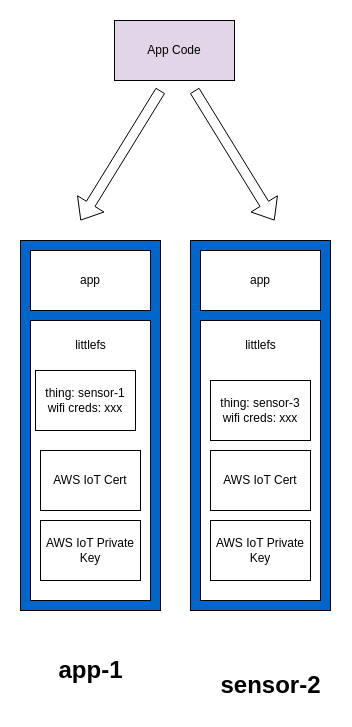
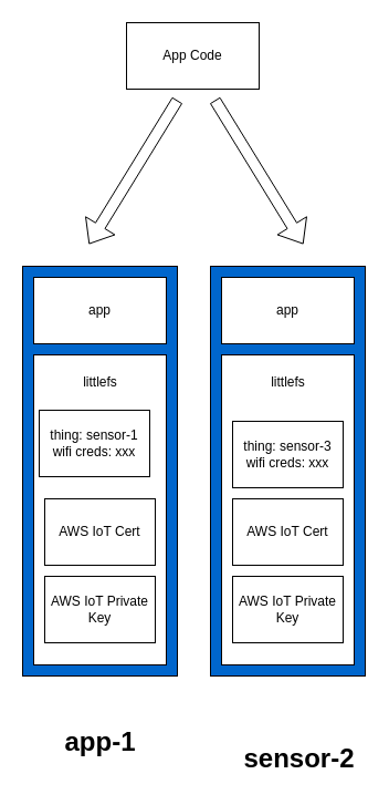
  <mxCell id="0" />
  <mxCell id="1" parent="0" />
  <mxCell id="2" value="" style="rounded=0;whiteSpace=wrap;html=1;fillColor=#0066CC;" vertex="1" parent="1"><mxGeometry x="190" y="240" width="140" height="370" as="geometry" /></mxCell>
  <mxCell id="3" value="" style="rounded=0;whiteSpace=wrap;html=1;fillColor=#0066CC;" vertex="1" parent="1"><mxGeometry x="20" y="240" width="140" height="370" as="geometry" /></mxCell>
  <mxCell id="4" value="app" style="rounded=0;whiteSpace=wrap;html=1;" vertex="1" parent="1"><mxGeometry x="30" y="250" width="120" height="60" as="geometry" /></mxCell>
  <mxCell id="5" value="app" style="rounded=0;whiteSpace=wrap;html=1;" vertex="1" parent="1"><mxGeometry x="200" y="250" width="120" height="60" as="geometry" /></mxCell>
  <mxCell id="6" value="" style="rounded=0;whiteSpace=wrap;align=center;labelPosition=center;verticalLabelPosition=top;verticalAlign=bottom;horizontal=1;html=1;" vertex="1" parent="1"><mxGeometry x="30" y="320" width="120" height="280" as="geometry" /></mxCell>
  <mxCell id="7" value="thing: sensor-1&lt;br&gt;wifi creds: xxx" style="rounded=0;whiteSpace=wrap;html=1;" vertex="1" parent="1"><mxGeometry x="35" y="370" width="100" height="60" as="geometry" /></mxCell>
  <mxCell id="8" value="app-1" style="text;strokeColor=none;fillColor=none;html=1;fontSize=24;fontStyle=1;verticalAlign=middle;align=center;" vertex="1" parent="1"><mxGeometry x="40" y="650" width="100" height="40" as="geometry" /></mxCell>
  <mxCell id="9" value="littlefs" style="text;html=1;align=center;verticalAlign=middle;resizable=0;points=[];autosize=1;strokeColor=none;fillColor=none;" vertex="1" parent="1"><mxGeometry x="65" y="330" width="50" height="30" as="geometry" /></mxCell>
  <mxCell id="10" value="AWS IoT Cert" style="rounded=0;whiteSpace=wrap;html=1;" vertex="1" parent="1"><mxGeometry x="40" y="450" width="100" height="60" as="geometry" /></mxCell>
  <mxCell id="11" value="AWS IoT Private Key" style="rounded=0;whiteSpace=wrap;html=1;" vertex="1" parent="1"><mxGeometry x="40" y="520" width="100" height="60" as="geometry" /></mxCell>
  <mxCell id="12" value="" style="rounded=0;whiteSpace=wrap;align=center;labelPosition=center;verticalLabelPosition=top;verticalAlign=bottom;horizontal=1;html=1;" vertex="1" parent="1"><mxGeometry x="200" y="320" width="120" height="280" as="geometry" /></mxCell>
  <mxCell id="13" value="thing: sensor-3&lt;br&gt;wifi creds: xxx" style="rounded=0;whiteSpace=wrap;html=1;" vertex="1" parent="1"><mxGeometry x="210" y="380" width="100" height="60" as="geometry" /></mxCell>
  <mxCell id="14" value="littlefs" style="text;html=1;align=center;verticalAlign=middle;resizable=0;points=[];autosize=1;strokeColor=none;fillColor=none;" vertex="1" parent="1"><mxGeometry x="235" y="330" width="50" height="30" as="geometry" /></mxCell>
  <mxCell id="15" value="AWS IoT Cert" style="rounded=0;whiteSpace=wrap;html=1;" vertex="1" parent="1"><mxGeometry x="210" y="450" width="100" height="60" as="geometry" /></mxCell>
  <mxCell id="16" value="AWS IoT Private Key" style="rounded=0;whiteSpace=wrap;html=1;" vertex="1" parent="1"><mxGeometry x="210" y="520" width="100" height="60" as="geometry" /></mxCell>
  <mxCell id="17" value="sensor-2" style="text;strokeColor=none;fillColor=none;html=1;fontSize=24;fontStyle=1;verticalAlign=middle;align=center;" vertex="1" parent="1"><mxGeometry x="220" y="665" width="100" height="40" as="geometry" /></mxCell>
- <mxCell id="18" value="App Code" style="rounded=0;whiteSpace=wrap;html=1;fillColor=#e1d5e7;" vertex="1" parent="1"><mxGeometry x="114" y="20" width="120" height="60" as="geometry" /></mxCell>
+ <mxCell id="18" value="App Code" style="rounded=0;whiteSpace=wrap;html=1;" vertex="1" parent="1"><mxGeometry x="114" y="20" width="120" height="60" as="geometry" /></mxCell>
  <mxCell id="19" value="" style="shape=flexArrow;endArrow=classic;html=1;rounded=0;" edge="1" parent="1"><mxGeometry width="50" height="50" relative="1" as="geometry"><mxPoint x="160" y="90" as="sourcePoint" /><mxPoint x="80" y="220" as="targetPoint" /></mxGeometry></mxCell>
  <mxCell id="20" value="" style="shape=flexArrow;endArrow=classic;html=1;rounded=0;" edge="1" parent="1"><mxGeometry width="50" height="50" relative="1" as="geometry"><mxPoint x="194" y="90" as="sourcePoint" /><mxPoint x="274" y="220" as="targetPoint" /></mxGeometry></mxCell>
